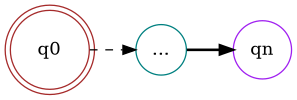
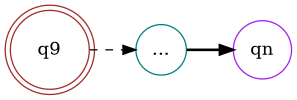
  digraph {
    rankdir=LR
    node [shape=circle]
-   n1 [label=q0 shape=doublecircle color=brown]
+   n1 [label=q9 shape=doublecircle color=brown]
    n2 [label="..." color=teal]
    n3 [label=qn color=purple]
    n1 -> n2 [style=dashed]
    n2 -> n3 [style=bold]
  }
